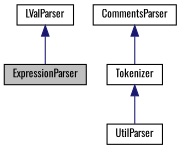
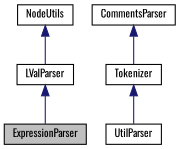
  digraph {
    fontname=Oswald
    node [color=black fillcolor=white fontname=Oswald fontsize=10 shape=record style=filled]
    edge [color=midnightblue dir=back fontname=Oswald fontsize=10 labelfontname=Helvetica labelfontsize=10 style=solid]
    n1 [fillcolor=grey75 fontcolor=black height=0.2 label=ExpressionParser width=0.4]
    n2 [height=0.2 label=LValParser width=0.4]
+   n3 [height=0.2 label=NodeUtils width=0.4]
    n4 [height=0.2 label=UtilParser width=0.4]
    n5 [height=0.2 label=Tokenizer width=0.4]
    n6 [height=0.2 label=CommentsParser width=0.4]
    n2 -> n1
+   n3 -> n2
    n5 -> n4
    n6 -> n5
  }
